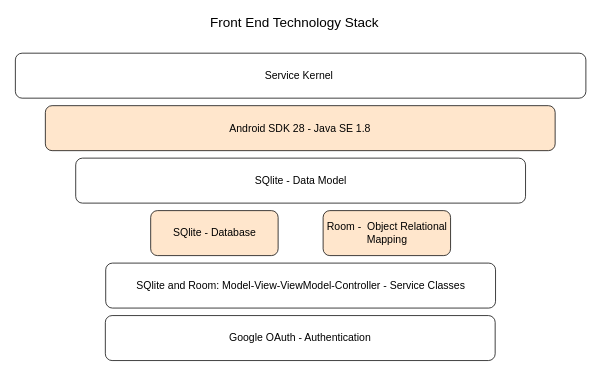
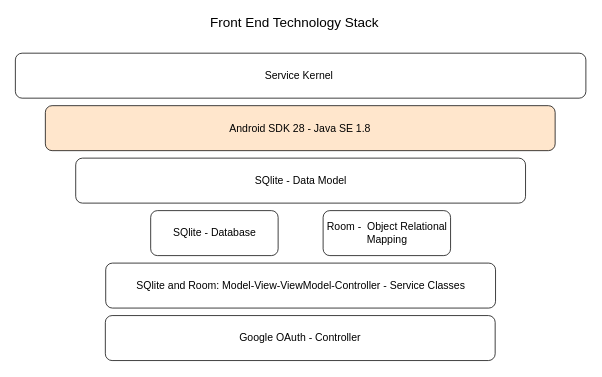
  <mxCell id="0" />
  <mxCell id="1" parent="0" />
  <mxCell id="2" value="&lt;font style=&quot;font-size: 18px&quot;&gt;Front End Technology Stack&amp;nbsp;&lt;/font&gt;" style="text;html=1;strokeColor=none;fillColor=none;align=center;verticalAlign=middle;whiteSpace=wrap;rounded=0;" vertex="1" parent="1"><mxGeometry x="227.5" y="20" width="334" height="20" as="geometry" /></mxCell>
  <mxCell id="3" value="&lt;span style=&quot;font-size: 14px&quot;&gt;Service Kernel&amp;nbsp;&lt;/span&gt;" style="rounded=1;whiteSpace=wrap;html=1;" vertex="1" parent="1"><mxGeometry x="20" y="70" width="761" height="60" as="geometry" /></mxCell>
  <mxCell id="4" value="&lt;span style=&quot;font-size: 14px&quot;&gt;Android SDK 28 - Java SE 1.8&lt;/span&gt;" style="rounded=1;whiteSpace=wrap;html=1;fillColor=#ffe6cc;" vertex="1" parent="1"><mxGeometry x="60" y="140" width="680" height="60" as="geometry" /></mxCell>
  <mxCell id="5" value="&lt;span style=&quot;font-size: 14px&quot;&gt;SQlite - Data Model&lt;/span&gt;" style="rounded=1;whiteSpace=wrap;html=1;" vertex="1" parent="1"><mxGeometry x="100.5" y="210" width="600" height="60" as="geometry" /></mxCell>
- <mxCell id="6" value="&lt;span style=&quot;font-size: 14px&quot;&gt;SQlite - Database&lt;/span&gt;" style="rounded=1;whiteSpace=wrap;html=1;fillColor=#ffe6cc;" vertex="1" parent="1"><mxGeometry x="200.5" y="280" width="170" height="60" as="geometry" /></mxCell>
- <mxCell id="7" value="&lt;span style=&quot;font-size: 14px&quot;&gt;Room -&amp;nbsp; Object Relational Mapping&lt;/span&gt;" style="rounded=1;whiteSpace=wrap;html=1;fillColor=#ffe6cc;" vertex="1" parent="1"><mxGeometry x="430.5" y="280" width="170" height="60" as="geometry" /></mxCell>
+ <mxCell id="6" value="&lt;span style=&quot;font-size: 14px&quot;&gt;SQlite - Database&lt;/span&gt;" style="rounded=1;whiteSpace=wrap;html=1;" vertex="1" parent="1"><mxGeometry x="200.5" y="280" width="170" height="60" as="geometry" /></mxCell>
+ <mxCell id="7" value="&lt;span style=&quot;font-size: 14px&quot;&gt;Room -&amp;nbsp; Object Relational Mapping&lt;/span&gt;" style="rounded=1;whiteSpace=wrap;html=1;" vertex="1" parent="1"><mxGeometry x="430.5" y="280" width="170" height="60" as="geometry" /></mxCell>
  <mxCell id="8" value="&lt;span style=&quot;font-size: 14px&quot;&gt;SQlite and Room: Model-View-ViewModel-Controller - Service Classes&lt;/span&gt;" style="rounded=1;whiteSpace=wrap;html=1;" vertex="1" parent="1"><mxGeometry x="140.5" y="350" width="520" height="60" as="geometry" /></mxCell>
- <mxCell id="9" value="&lt;span style=&quot;font-size: 14px&quot;&gt;Google OAuth - Authentication&lt;/span&gt;" style="rounded=1;whiteSpace=wrap;html=1;" vertex="1" parent="1"><mxGeometry x="140" y="420" width="520" height="60" as="geometry" /></mxCell>
+ <mxCell id="9" value="&lt;span style=&quot;font-size: 14px&quot;&gt;Google OAuth - Controller&lt;/span&gt;" style="rounded=1;whiteSpace=wrap;html=1;" vertex="1" parent="1"><mxGeometry x="140" y="420" width="520" height="60" as="geometry" /></mxCell>
